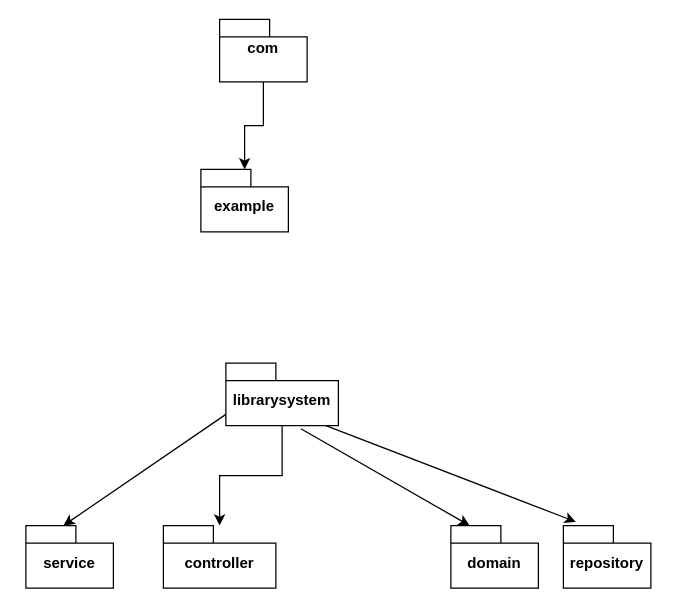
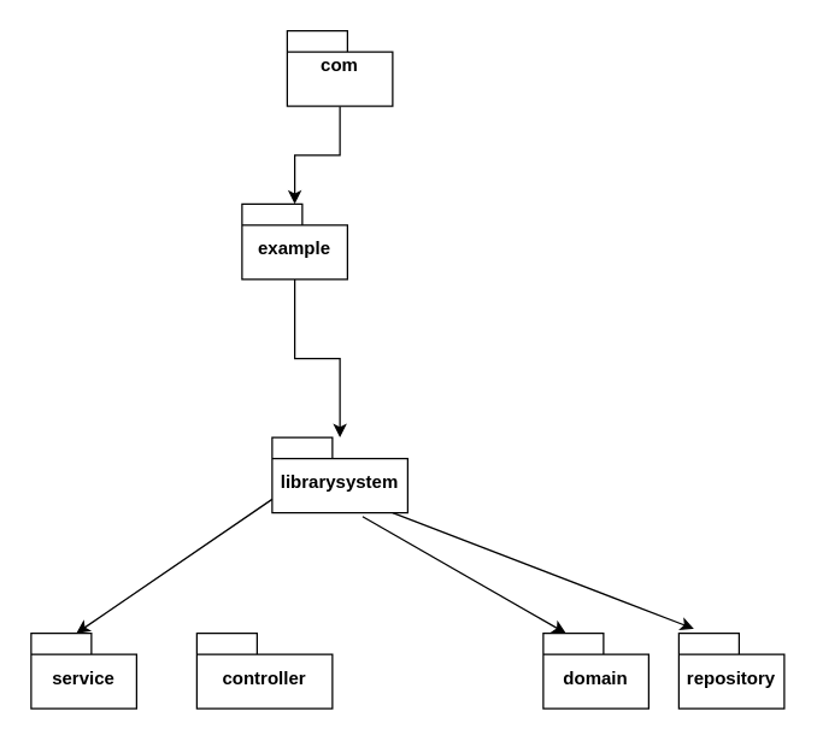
  <mxCell id="0" />
  <mxCell id="1" parent="0" />
  <mxCell id="2" value="" style="edgeStyle=orthogonalEdgeStyle;rounded=0;orthogonalLoop=1;jettySize=auto;html=1;" parent="1" source="3" target="5" edge="1"><mxGeometry relative="1" as="geometry" /></mxCell>
- <mxCell id="3" value="com&lt;div&gt;&lt;br&gt;&lt;/div&gt;" style="shape=folder;fontStyle=1;spacingTop=10;tabWidth=40;tabHeight=14;tabPosition=left;html=1;whiteSpace=wrap;" parent="1" vertex="1"><mxGeometry x="175" y="15" width="70" height="50" as="geometry" /></mxCell>
+ <mxCell id="3" value="com&lt;div&gt;&lt;br&gt;&lt;/div&gt;" style="shape=folder;fontStyle=1;spacingTop=10;tabWidth=40;tabHeight=14;tabPosition=left;html=1;whiteSpace=wrap;" parent="1" vertex="1"><mxGeometry x="190" y="20" width="70" height="50" as="geometry" /></mxCell>
+ <mxCell id="4" value="" style="edgeStyle=orthogonalEdgeStyle;rounded=0;orthogonalLoop=1;jettySize=auto;html=1;" parent="1" source="5" target="7" edge="1"><mxGeometry relative="1" as="geometry" /></mxCell>
  <mxCell id="5" value="&lt;div&gt;example&lt;/div&gt;" style="shape=folder;fontStyle=1;spacingTop=10;tabWidth=40;tabHeight=14;tabPosition=left;html=1;whiteSpace=wrap;" parent="1" vertex="1"><mxGeometry x="160" y="135" width="70" height="50" as="geometry" /></mxCell>
- <mxCell id="6" value="" style="edgeStyle=orthogonalEdgeStyle;rounded=0;orthogonalLoop=1;jettySize=auto;html=1;" parent="1" source="7" target="8" edge="1"><mxGeometry relative="1" as="geometry" /></mxCell>
  <mxCell id="7" value="&lt;div&gt;librarysystem&lt;/div&gt;" style="shape=folder;fontStyle=1;spacingTop=10;tabWidth=40;tabHeight=14;tabPosition=left;html=1;whiteSpace=wrap;" parent="1" vertex="1"><mxGeometry x="180" y="290" width="90" height="50" as="geometry" /></mxCell>
  <mxCell id="8" value="&lt;div&gt;controller&lt;/div&gt;" style="shape=folder;fontStyle=1;spacingTop=10;tabWidth=40;tabHeight=14;tabPosition=left;html=1;whiteSpace=wrap;" parent="1" vertex="1"><mxGeometry x="130" y="420" width="90" height="50" as="geometry" /></mxCell>
  <mxCell id="9" value="domain" style="shape=folder;fontStyle=1;spacingTop=10;tabWidth=40;tabHeight=14;tabPosition=left;html=1;whiteSpace=wrap;" parent="1" vertex="1"><mxGeometry x="360" y="420" width="70" height="50" as="geometry" /></mxCell>
  <mxCell id="10" value="repository" style="shape=folder;fontStyle=1;spacingTop=10;tabWidth=40;tabHeight=14;tabPosition=left;html=1;whiteSpace=wrap;" parent="1" vertex="1"><mxGeometry x="450" y="420" width="70" height="50" as="geometry" /></mxCell>
  <mxCell id="11" value="" style="endArrow=classic;html=1;rounded=0;entryX=0;entryY=0;entryDx=20;entryDy=0;entryPerimeter=0;exitX=0.667;exitY=1.05;exitDx=0;exitDy=0;exitPerimeter=0;" parent="1" source="7" edge="1"><mxGeometry width="50" height="50" relative="1" as="geometry"><mxPoint x="330" y="342" as="sourcePoint" /><mxPoint x="375" y="420" as="targetPoint" /></mxGeometry></mxCell>
  <mxCell id="12" value="" style="endArrow=classic;html=1;rounded=0;exitX=0.667;exitY=1.05;exitDx=0;exitDy=0;exitPerimeter=0;" parent="1" edge="1"><mxGeometry width="50" height="50" relative="1" as="geometry"><mxPoint x="260" y="340" as="sourcePoint" /><mxPoint x="460" y="417" as="targetPoint" /></mxGeometry></mxCell>
  <mxCell id="13" value="service" style="shape=folder;fontStyle=1;spacingTop=10;tabWidth=40;tabHeight=14;tabPosition=left;html=1;whiteSpace=wrap;" parent="1" vertex="1"><mxGeometry x="20" y="420" width="70" height="50" as="geometry" /></mxCell>
  <mxCell id="14" value="" style="endArrow=classic;html=1;rounded=0;exitX=0;exitY=0;exitDx=0;exitDy=41;exitPerimeter=0;" parent="1" source="7" edge="1"><mxGeometry width="50" height="50" relative="1" as="geometry"><mxPoint x="10" y="332" as="sourcePoint" /><mxPoint x="50" y="420" as="targetPoint" /></mxGeometry></mxCell>
